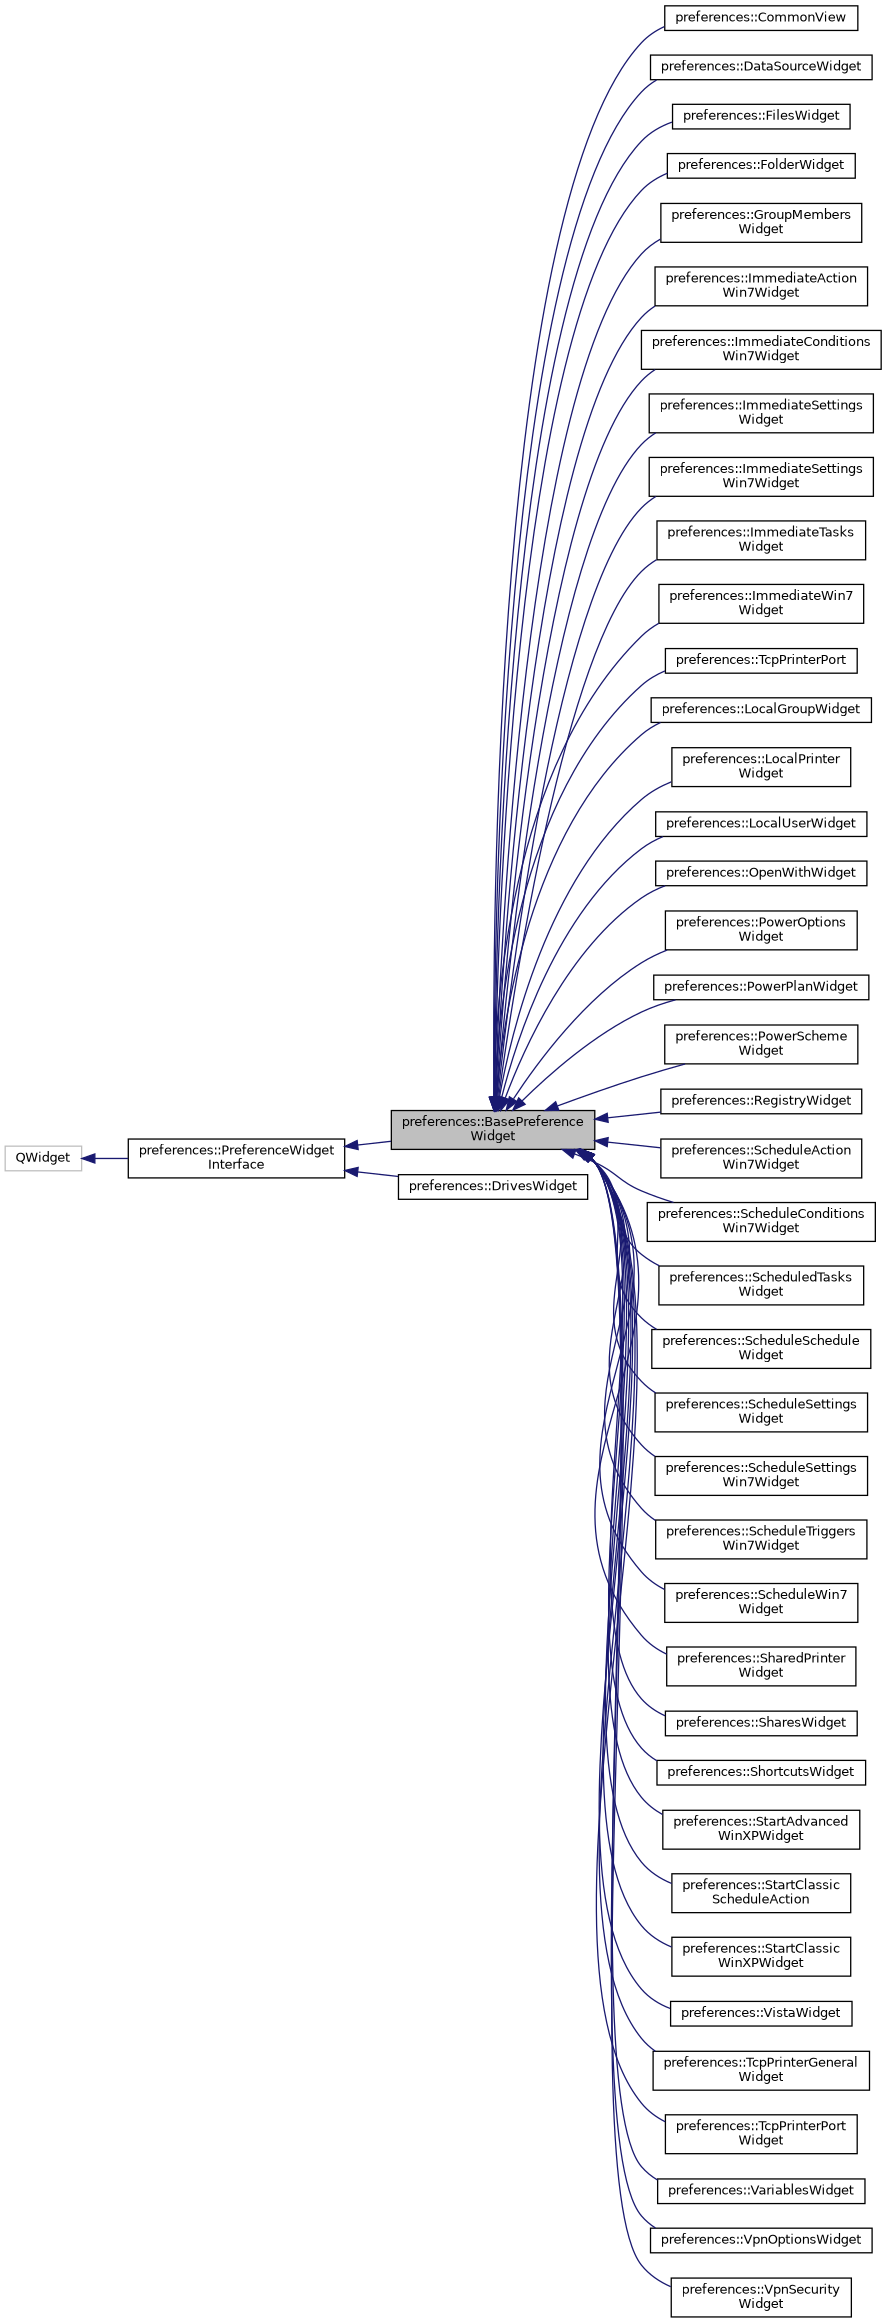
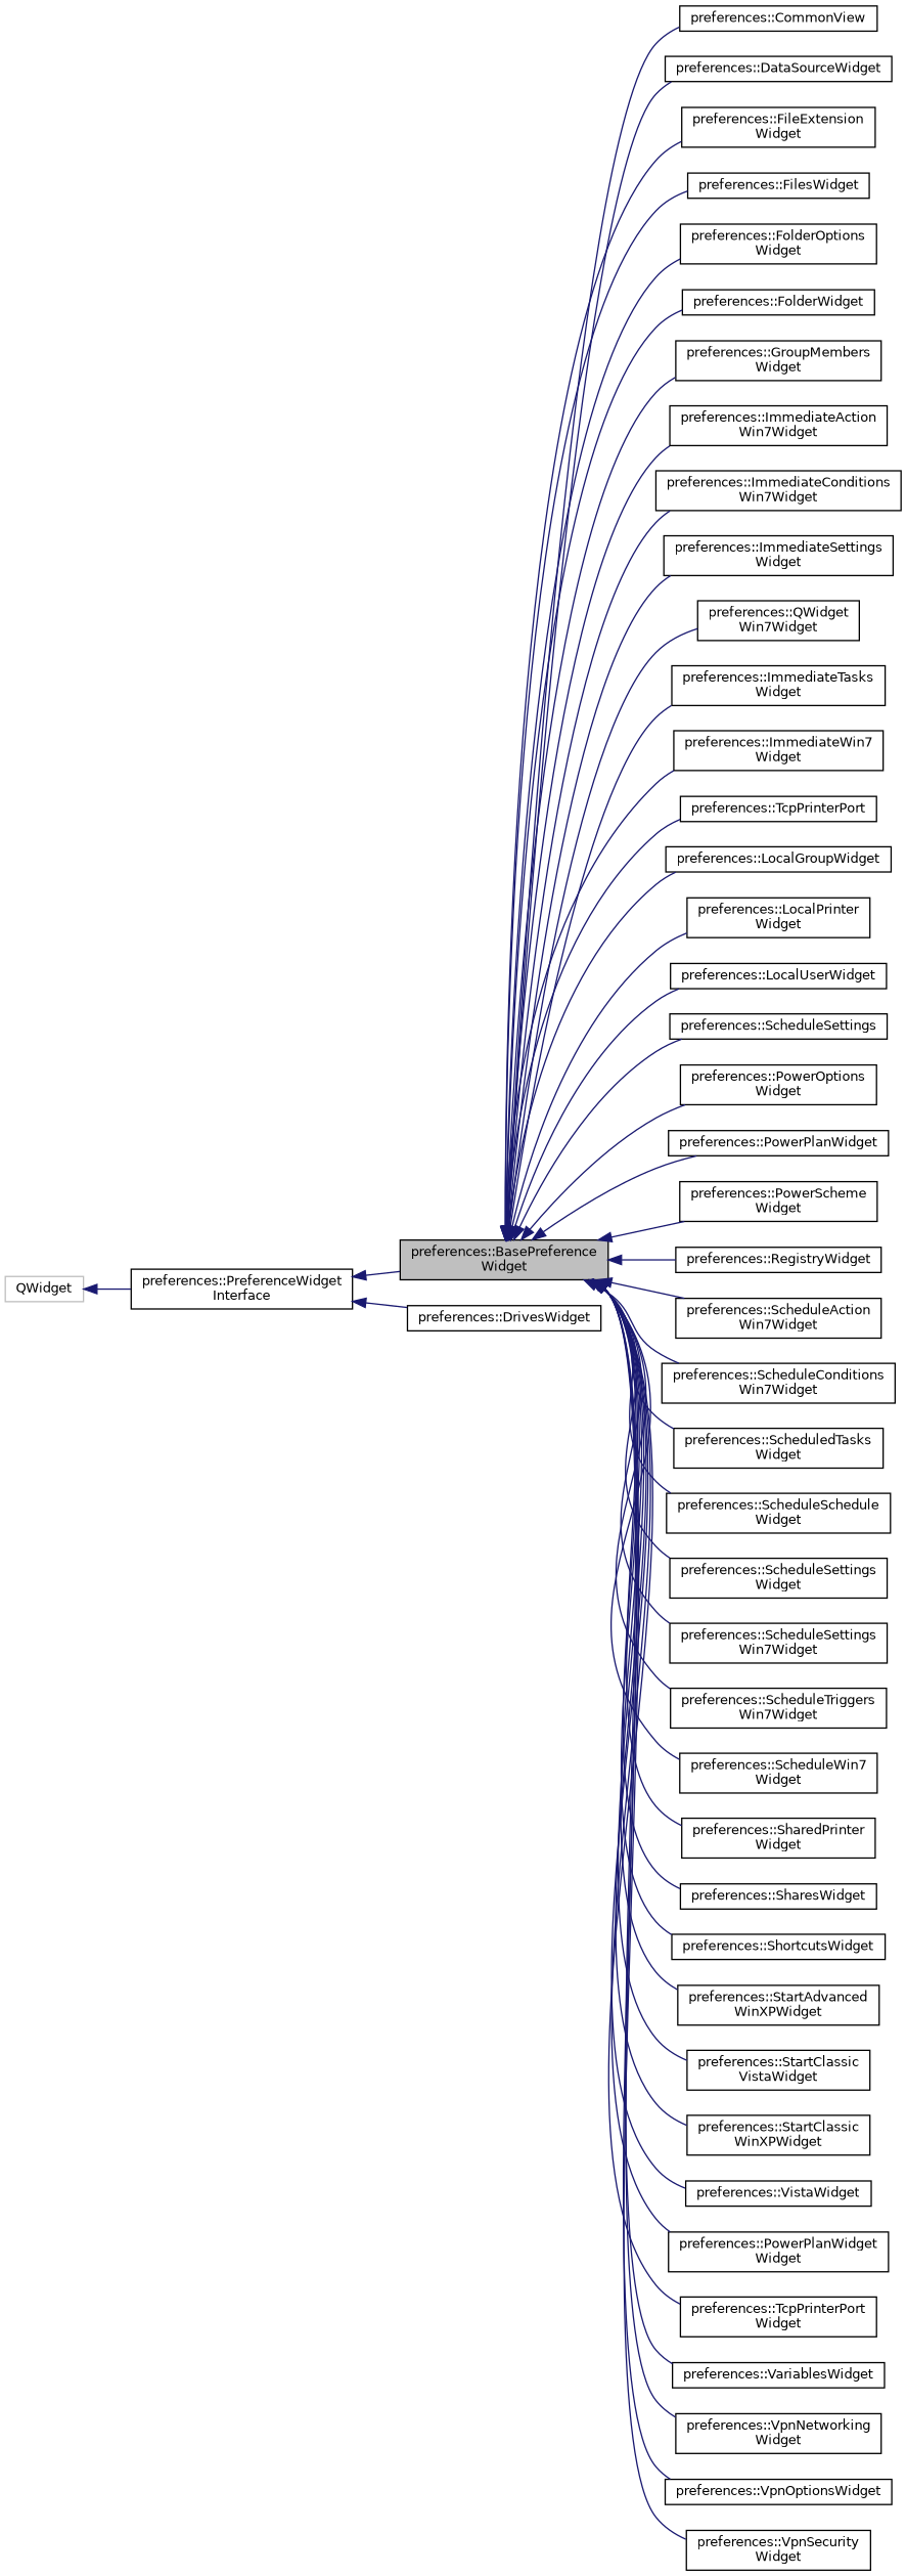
  digraph {
    rankdir=LR
    node [color=black fillcolor=white fontname=Helvetica fontsize=10 shape=record style=filled]
    edge [color=midnightblue dir=back fontname=Helvetica fontsize=10 labelfontname=Helvetica labelfontsize=10 style=solid]
    n1 [fillcolor=grey75 fontcolor=black height=0.2 label="preferences::BasePreference\lWidget" width=0.4]
    n2 [height=0.2 label="preferences::CommonView" width=0.4]
    n3 [height=0.2 label="preferences::DataSourceWidget" width=0.4]
+   n4 [height=0.2 label="preferences::FileExtension\lWidget" width=0.4]
    n5 [height=0.2 label="preferences::FilesWidget" width=0.4]
+   n6 [height=0.2 label="preferences::FolderOptions\lWidget" width=0.4]
    n7 [height=0.2 label="preferences::FolderWidget" width=0.4]
    n8 [height=0.2 label="preferences::GroupMembers\lWidget" width=0.4]
    n9 [height=0.2 label="preferences::ImmediateAction\lWin7Widget" width=0.4]
    n10 [height=0.2 label="preferences::ImmediateConditions\lWin7Widget" width=0.4]
    n11 [height=0.2 label="preferences::ImmediateSettings\lWidget" width=0.4]
-   n12 [height=0.2 label="preferences::ImmediateSettings\lWin7Widget" width=0.4]
+   n12 [height=0.2 label="preferences::QWidget\lWin7Widget" width=0.4]
    n13 [height=0.2 label="preferences::ImmediateTasks\lWidget" width=0.4]
    n14 [height=0.2 label="preferences::ImmediateWin7\lWidget" width=0.4]
    n15 [height=0.2 label="preferences::TcpPrinterPort" width=0.4]
    n16 [height=0.2 label="preferences::LocalGroupWidget" width=0.4]
    n17 [height=0.2 label="preferences::LocalPrinter\lWidget" width=0.4]
    n18 [height=0.2 label="preferences::LocalUserWidget" width=0.4]
-   n19 [height=0.2 label="preferences::OpenWithWidget" width=0.4]
+   n19 [height=0.2 label="preferences::ScheduleSettings" width=0.4]
    n20 [height=0.2 label="preferences::PowerOptions\lWidget" width=0.4]
    n21 [height=0.2 label="preferences::PowerPlanWidget" width=0.4]
    n22 [height=0.2 label="preferences::PowerScheme\lWidget" width=0.4]
    n23 [height=0.2 label="preferences::RegistryWidget" width=0.4]
    n24 [height=0.2 label="preferences::ScheduleAction\lWin7Widget" width=0.4]
    n25 [height=0.2 label="preferences::ScheduleConditions\lWin7Widget" width=0.4]
    n26 [height=0.2 label="preferences::ScheduledTasks\lWidget" width=0.4]
    n27 [height=0.2 label="preferences::ScheduleSchedule\lWidget" width=0.4]
    n28 [height=0.2 label="preferences::ScheduleSettings\lWidget" width=0.4]
    n29 [height=0.2 label="preferences::ScheduleSettings\lWin7Widget" width=0.4]
    n30 [height=0.2 label="preferences::ScheduleTriggers\lWin7Widget" width=0.4]
    n31 [height=0.2 label="preferences::ScheduleWin7\lWidget" width=0.4]
    n32 [height=0.2 label="preferences::SharedPrinter\lWidget" width=0.4]
    n33 [height=0.2 label="preferences::SharesWidget" width=0.4]
    n34 [height=0.2 label="preferences::ShortcutsWidget" width=0.4]
    n35 [height=0.2 label="preferences::StartAdvanced\lWinXPWidget" width=0.4]
-   n36 [height=0.2 label="preferences::StartClassic\lScheduleAction" width=0.4]
+   n36 [height=0.2 label="preferences::StartClassic\lVistaWidget" width=0.4]
    n37 [height=0.2 label="preferences::StartClassic\lWinXPWidget" width=0.4]
    n38 [height=0.2 label="preferences::VistaWidget" width=0.4]
-   n39 [height=0.2 label="preferences::TcpPrinterGeneral\lWidget" width=0.4]
+   n39 [height=0.2 label="preferences::PowerPlanWidget\lWidget" width=0.4]
    n40 [height=0.2 label="preferences::TcpPrinterPort\lWidget" width=0.4]
    n41 [height=0.2 label="preferences::VariablesWidget" width=0.4]
+   n42 [height=0.2 label="preferences::VpnNetworking\lWidget" width=0.4]
    n43 [height=0.2 label="preferences::VpnOptionsWidget" width=0.4]
    n44 [height=0.2 label="preferences::VpnSecurity\lWidget" width=0.4]
    n45 [height=0.2 label="preferences::DrivesWidget" width=0.4]
    n46 [height=0.2 label="preferences::PreferenceWidget\lInterface" width=0.4]
    n47 [color=grey75 height=0.2 label=QWidget width=0.4]
    n1 -> n2
    n1 -> n3
+   n1 -> n4
    n1 -> n5
+   n1 -> n6
    n1 -> n7
    n1 -> n8
    n1 -> n9
    n1 -> n10
    n1 -> n11
    n1 -> n12
    n1 -> n13
    n1 -> n14
    n1 -> n15
    n1 -> n16
    n1 -> n17
    n1 -> n18
    n1 -> n19
    n1 -> n20
    n1 -> n21
    n1 -> n22
    n1 -> n23
    n1 -> n24
    n1 -> n25
    n1 -> n26
    n1 -> n27
    n1 -> n28
    n1 -> n29
    n1 -> n30
    n1 -> n31
    n1 -> n32
    n1 -> n33
    n1 -> n34
    n1 -> n35
    n1 -> n36
    n1 -> n37
    n1 -> n38
    n1 -> n39
    n1 -> n40
    n1 -> n41
+   n1 -> n42
    n1 -> n43
    n1 -> n44
    n46 -> n1
    n46 -> n45
    n47 -> n46
  }
